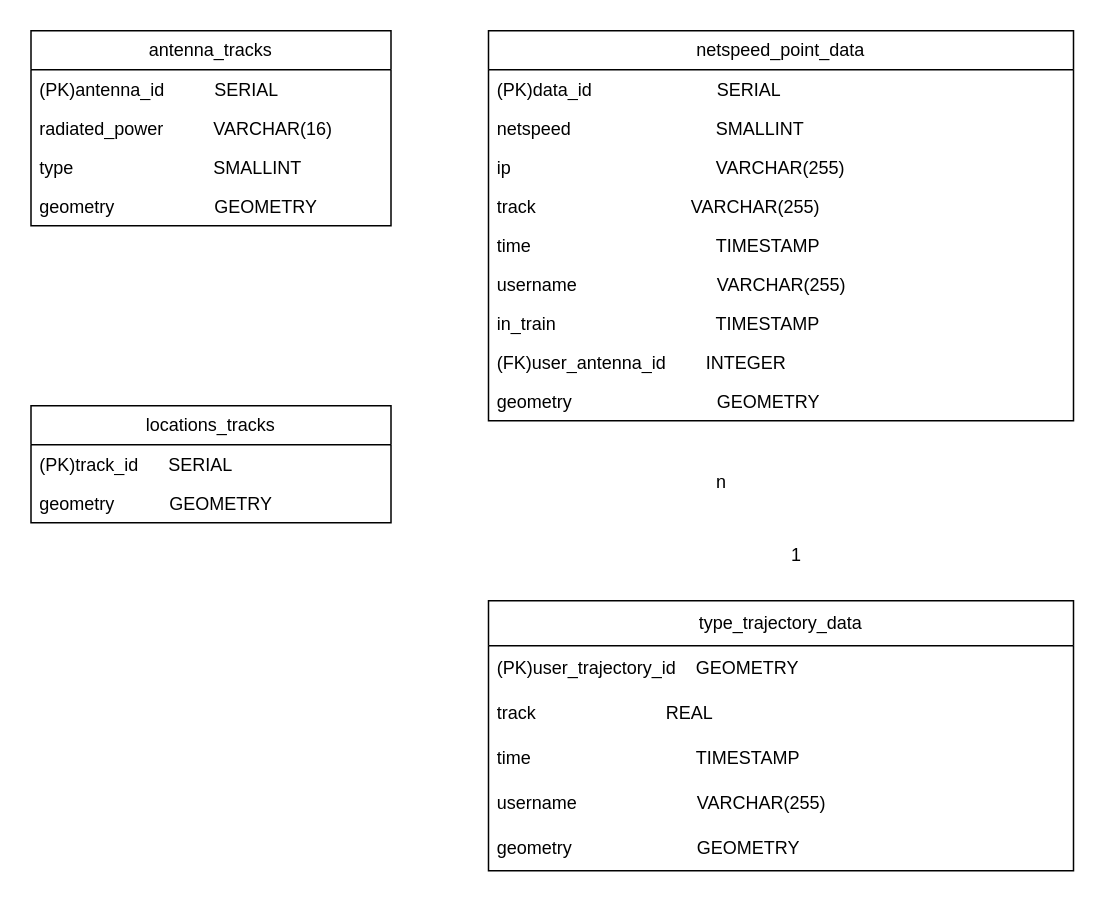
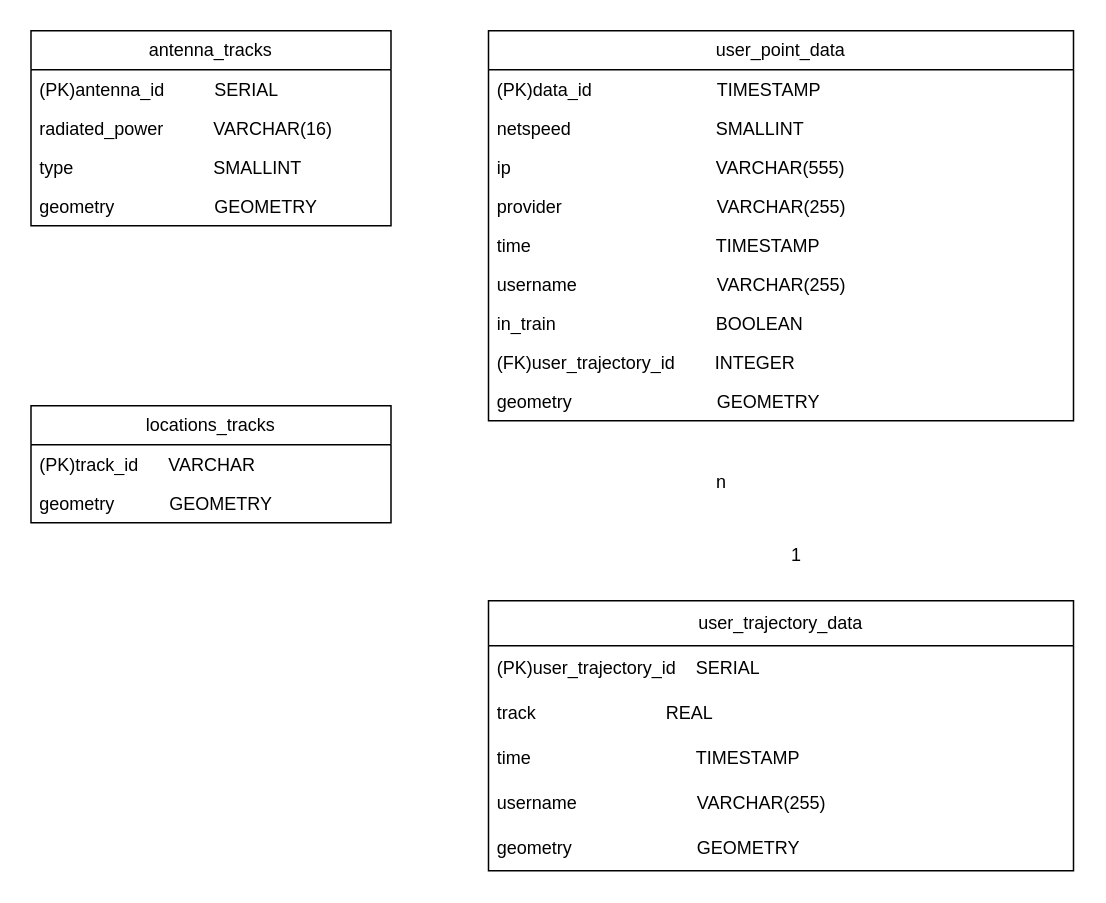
  <mxCell id="0" />
  <mxCell id="1" parent="0" />
  <mxCell id="2" value="antenna_tracks" style="swimlane;fontStyle=0;childLayout=stackLayout;horizontal=1;startSize=26;fillColor=none;horizontalStack=0;resizeParent=1;resizeParentMax=0;resizeLast=0;collapsible=1;marginBottom=0;whiteSpace=wrap;html=1;" parent="1" vertex="1"><mxGeometry x="20" y="20" width="240" height="130" as="geometry" /></mxCell>
  <mxCell id="3" value="(PK)antenna_id&amp;nbsp; &amp;nbsp; &amp;nbsp; &amp;nbsp; &amp;nbsp; SERIAL" style="text;strokeColor=none;fillColor=none;align=left;verticalAlign=top;spacingLeft=4;spacingRight=4;overflow=hidden;rotatable=0;points=[[0,0.5],[1,0.5]];portConstraint=eastwest;whiteSpace=wrap;html=1;" parent="2" vertex="1"><mxGeometry y="26" width="240" height="26" as="geometry" /></mxCell>
  <mxCell id="4" value="radiated_power&amp;nbsp; &amp;nbsp; &amp;nbsp; &amp;nbsp; &amp;nbsp; VARCHAR(16)" style="text;strokeColor=none;fillColor=none;align=left;verticalAlign=top;spacingLeft=4;spacingRight=4;overflow=hidden;rotatable=0;points=[[0,0.5],[1,0.5]];portConstraint=eastwest;whiteSpace=wrap;html=1;" parent="2" vertex="1"><mxGeometry y="52" width="240" height="26" as="geometry" /></mxCell>
  <mxCell id="5" value="type&amp;nbsp; &amp;nbsp; &amp;nbsp; &amp;nbsp; &amp;nbsp; &amp;nbsp; &amp;nbsp; &amp;nbsp; &amp;nbsp; &amp;nbsp; &amp;nbsp; &amp;nbsp; &amp;nbsp; &amp;nbsp; SMALLINT&lt;br&gt;" style="text;strokeColor=none;fillColor=none;align=left;verticalAlign=top;spacingLeft=4;spacingRight=4;overflow=hidden;rotatable=0;points=[[0,0.5],[1,0.5]];portConstraint=eastwest;whiteSpace=wrap;html=1;" parent="2" vertex="1"><mxGeometry y="78" width="240" height="26" as="geometry" /></mxCell>
  <mxCell id="6" value="geometry&amp;nbsp; &amp;nbsp; &amp;nbsp; &amp;nbsp; &amp;nbsp; &amp;nbsp; &amp;nbsp; &amp;nbsp; &amp;nbsp; &amp;nbsp; GEOMETRY" style="text;strokeColor=none;fillColor=none;align=left;verticalAlign=top;spacingLeft=4;spacingRight=4;overflow=hidden;rotatable=0;points=[[0,0.5],[1,0.5]];portConstraint=eastwest;whiteSpace=wrap;html=1;" vertex="1" parent="2"><mxGeometry y="104" width="240" height="26" as="geometry" /></mxCell>
  <mxCell id="7" value="locations_tracks" style="swimlane;fontStyle=0;childLayout=stackLayout;horizontal=1;startSize=26;fillColor=none;horizontalStack=0;resizeParent=1;resizeParentMax=0;resizeLast=0;collapsible=1;marginBottom=0;whiteSpace=wrap;html=1;" parent="1" vertex="1"><mxGeometry x="20" y="270" width="240" height="78" as="geometry" /></mxCell>
- <mxCell id="8" value="(PK)track_id&amp;nbsp; &amp;nbsp; &amp;nbsp; SERIAL" style="text;strokeColor=none;fillColor=none;align=left;verticalAlign=top;spacingLeft=4;spacingRight=4;overflow=hidden;rotatable=0;points=[[0,0.5],[1,0.5]];portConstraint=eastwest;whiteSpace=wrap;html=1;" parent="7" vertex="1"><mxGeometry y="26" width="240" height="26" as="geometry" /></mxCell>
+ <mxCell id="8" value="(PK)track_id&amp;nbsp; &amp;nbsp; &amp;nbsp; VARCHAR" style="text;strokeColor=none;fillColor=none;align=left;verticalAlign=top;spacingLeft=4;spacingRight=4;overflow=hidden;rotatable=0;points=[[0,0.5],[1,0.5]];portConstraint=eastwest;whiteSpace=wrap;html=1;" parent="7" vertex="1"><mxGeometry y="26" width="240" height="26" as="geometry" /></mxCell>
  <mxCell id="9" value="geometry&amp;nbsp; &amp;nbsp; &amp;nbsp; &amp;nbsp; &amp;nbsp; &amp;nbsp;GEOMETRY" style="text;strokeColor=none;fillColor=none;align=left;verticalAlign=top;spacingLeft=4;spacingRight=4;overflow=hidden;rotatable=0;points=[[0,0.5],[1,0.5]];portConstraint=eastwest;whiteSpace=wrap;html=1;" parent="7" vertex="1"><mxGeometry y="52" width="240" height="26" as="geometry" /></mxCell>
- <mxCell id="10" value="netspeed_point_data" style="swimlane;fontStyle=0;childLayout=stackLayout;horizontal=1;startSize=26;fillColor=none;horizontalStack=0;resizeParent=1;resizeParentMax=0;resizeLast=0;collapsible=1;marginBottom=0;whiteSpace=wrap;html=1;" parent="1" vertex="1"><mxGeometry x="325" y="20" width="390" height="260" as="geometry" /></mxCell>
- <mxCell id="11" value="(PK)data_id&amp;nbsp; &amp;nbsp; &amp;nbsp; &amp;nbsp; &amp;nbsp; &amp;nbsp; &amp;nbsp; &amp;nbsp; &amp;nbsp; &amp;nbsp; &amp;nbsp; &amp;nbsp; &amp;nbsp;SERIAL" style="text;strokeColor=none;fillColor=none;align=left;verticalAlign=top;spacingLeft=4;spacingRight=4;overflow=hidden;rotatable=0;points=[[0,0.5],[1,0.5]];portConstraint=eastwest;whiteSpace=wrap;html=1;" parent="10" vertex="1"><mxGeometry y="26" width="390" height="26" as="geometry" /></mxCell>
+ <mxCell id="10" value="user_point_data" style="swimlane;fontStyle=0;childLayout=stackLayout;horizontal=1;startSize=26;fillColor=none;horizontalStack=0;resizeParent=1;resizeParentMax=0;resizeLast=0;collapsible=1;marginBottom=0;whiteSpace=wrap;html=1;" parent="1" vertex="1"><mxGeometry x="325" y="20" width="390" height="260" as="geometry" /></mxCell>
+ <mxCell id="11" value="(PK)data_id&amp;nbsp; &amp;nbsp; &amp;nbsp; &amp;nbsp; &amp;nbsp; &amp;nbsp; &amp;nbsp; &amp;nbsp; &amp;nbsp; &amp;nbsp; &amp;nbsp; &amp;nbsp; &amp;nbsp;TIMESTAMP" style="text;strokeColor=none;fillColor=none;align=left;verticalAlign=top;spacingLeft=4;spacingRight=4;overflow=hidden;rotatable=0;points=[[0,0.5],[1,0.5]];portConstraint=eastwest;whiteSpace=wrap;html=1;" parent="10" vertex="1"><mxGeometry y="26" width="390" height="26" as="geometry" /></mxCell>
  <mxCell id="12" value="netspeed&amp;nbsp; &amp;nbsp; &amp;nbsp; &amp;nbsp; &amp;nbsp; &amp;nbsp; &amp;nbsp; &amp;nbsp; &amp;nbsp; &amp;nbsp; &amp;nbsp; &amp;nbsp; &amp;nbsp; &amp;nbsp; &amp;nbsp;SMALLINT" style="text;strokeColor=none;fillColor=none;align=left;verticalAlign=top;spacingLeft=4;spacingRight=4;overflow=hidden;rotatable=0;points=[[0,0.5],[1,0.5]];portConstraint=eastwest;whiteSpace=wrap;html=1;" parent="10" vertex="1"><mxGeometry y="52" width="390" height="26" as="geometry" /></mxCell>
- <mxCell id="13" value="ip&amp;nbsp; &amp;nbsp; &amp;nbsp; &amp;nbsp; &amp;nbsp; &amp;nbsp; &amp;nbsp; &amp;nbsp; &amp;nbsp; &amp;nbsp; &amp;nbsp; &amp;nbsp; &amp;nbsp; &amp;nbsp; &amp;nbsp; &amp;nbsp; &amp;nbsp; &amp;nbsp; &amp;nbsp; &amp;nbsp; &amp;nbsp;VARCHAR(255)" style="text;strokeColor=none;fillColor=none;align=left;verticalAlign=top;spacingLeft=4;spacingRight=4;overflow=hidden;rotatable=0;points=[[0,0.5],[1,0.5]];portConstraint=eastwest;whiteSpace=wrap;html=1;" vertex="1" parent="10"><mxGeometry y="78" width="390" height="26" as="geometry" /></mxCell>
- <mxCell id="14" value="track&amp;nbsp; &amp;nbsp; &amp;nbsp; &amp;nbsp; &amp;nbsp; &amp;nbsp; &amp;nbsp; &amp;nbsp; &amp;nbsp; &amp;nbsp; &amp;nbsp; &amp;nbsp; &amp;nbsp; &amp;nbsp; &amp;nbsp; &amp;nbsp;VARCHAR(255)" style="text;strokeColor=none;fillColor=none;align=left;verticalAlign=top;spacingLeft=4;spacingRight=4;overflow=hidden;rotatable=0;points=[[0,0.5],[1,0.5]];portConstraint=eastwest;whiteSpace=wrap;html=1;" parent="10" vertex="1"><mxGeometry y="104" width="390" height="26" as="geometry" /></mxCell>
+ <mxCell id="13" value="ip&amp;nbsp; &amp;nbsp; &amp;nbsp; &amp;nbsp; &amp;nbsp; &amp;nbsp; &amp;nbsp; &amp;nbsp; &amp;nbsp; &amp;nbsp; &amp;nbsp; &amp;nbsp; &amp;nbsp; &amp;nbsp; &amp;nbsp; &amp;nbsp; &amp;nbsp; &amp;nbsp; &amp;nbsp; &amp;nbsp; &amp;nbsp;VARCHAR(555)" style="text;strokeColor=none;fillColor=none;align=left;verticalAlign=top;spacingLeft=4;spacingRight=4;overflow=hidden;rotatable=0;points=[[0,0.5],[1,0.5]];portConstraint=eastwest;whiteSpace=wrap;html=1;" vertex="1" parent="10"><mxGeometry y="78" width="390" height="26" as="geometry" /></mxCell>
+ <mxCell id="14" value="provider&amp;nbsp; &amp;nbsp; &amp;nbsp; &amp;nbsp; &amp;nbsp; &amp;nbsp; &amp;nbsp; &amp;nbsp; &amp;nbsp; &amp;nbsp; &amp;nbsp; &amp;nbsp; &amp;nbsp; &amp;nbsp; &amp;nbsp; &amp;nbsp;VARCHAR(255)" style="text;strokeColor=none;fillColor=none;align=left;verticalAlign=top;spacingLeft=4;spacingRight=4;overflow=hidden;rotatable=0;points=[[0,0.5],[1,0.5]];portConstraint=eastwest;whiteSpace=wrap;html=1;" parent="10" vertex="1"><mxGeometry y="104" width="390" height="26" as="geometry" /></mxCell>
  <mxCell id="15" value="time&amp;nbsp; &amp;nbsp; &amp;nbsp; &amp;nbsp; &amp;nbsp; &amp;nbsp; &amp;nbsp; &amp;nbsp; &amp;nbsp; &amp;nbsp; &amp;nbsp; &amp;nbsp; &amp;nbsp; &amp;nbsp; &amp;nbsp; &amp;nbsp; &amp;nbsp; &amp;nbsp; &amp;nbsp;TIMESTAMP" style="text;strokeColor=none;fillColor=none;align=left;verticalAlign=top;spacingLeft=4;spacingRight=4;overflow=hidden;rotatable=0;points=[[0,0.5],[1,0.5]];portConstraint=eastwest;whiteSpace=wrap;html=1;" parent="10" vertex="1"><mxGeometry y="130" width="390" height="26" as="geometry" /></mxCell>
  <mxCell id="16" value="username&amp;nbsp; &amp;nbsp; &amp;nbsp; &amp;nbsp; &amp;nbsp; &amp;nbsp; &amp;nbsp; &amp;nbsp; &amp;nbsp; &amp;nbsp; &amp;nbsp; &amp;nbsp; &amp;nbsp; &amp;nbsp; VARCHAR(255)&amp;nbsp;" style="text;strokeColor=none;fillColor=none;align=left;verticalAlign=top;spacingLeft=4;spacingRight=4;overflow=hidden;rotatable=0;points=[[0,0.5],[1,0.5]];portConstraint=eastwest;whiteSpace=wrap;html=1;" vertex="1" parent="10"><mxGeometry y="156" width="390" height="26" as="geometry" /></mxCell>
- <mxCell id="17" value="in_train&amp;nbsp; &amp;nbsp; &amp;nbsp; &amp;nbsp; &amp;nbsp; &amp;nbsp; &amp;nbsp; &amp;nbsp; &amp;nbsp; &amp;nbsp; &amp;nbsp; &amp;nbsp; &amp;nbsp; &amp;nbsp; &amp;nbsp; &amp;nbsp; TIMESTAMP" style="text;strokeColor=none;fillColor=none;align=left;verticalAlign=top;spacingLeft=4;spacingRight=4;overflow=hidden;rotatable=0;points=[[0,0.5],[1,0.5]];portConstraint=eastwest;whiteSpace=wrap;html=1;" vertex="1" parent="10"><mxGeometry y="182" width="390" height="26" as="geometry" /></mxCell>
- <mxCell id="18" value="(FK)user_antenna_id&amp;nbsp; &amp;nbsp; &amp;nbsp; &amp;nbsp; INTEGER" style="text;strokeColor=none;fillColor=none;align=left;verticalAlign=top;spacingLeft=4;spacingRight=4;overflow=hidden;rotatable=0;points=[[0,0.5],[1,0.5]];portConstraint=eastwest;whiteSpace=wrap;html=1;" parent="10" vertex="1"><mxGeometry y="208" width="390" height="26" as="geometry" /></mxCell>
+ <mxCell id="17" value="in_train&amp;nbsp; &amp;nbsp; &amp;nbsp; &amp;nbsp; &amp;nbsp; &amp;nbsp; &amp;nbsp; &amp;nbsp; &amp;nbsp; &amp;nbsp; &amp;nbsp; &amp;nbsp; &amp;nbsp; &amp;nbsp; &amp;nbsp; &amp;nbsp; BOOLEAN" style="text;strokeColor=none;fillColor=none;align=left;verticalAlign=top;spacingLeft=4;spacingRight=4;overflow=hidden;rotatable=0;points=[[0,0.5],[1,0.5]];portConstraint=eastwest;whiteSpace=wrap;html=1;" vertex="1" parent="10"><mxGeometry y="182" width="390" height="26" as="geometry" /></mxCell>
+ <mxCell id="18" value="(FK)user_trajectory_id&amp;nbsp; &amp;nbsp; &amp;nbsp; &amp;nbsp; INTEGER" style="text;strokeColor=none;fillColor=none;align=left;verticalAlign=top;spacingLeft=4;spacingRight=4;overflow=hidden;rotatable=0;points=[[0,0.5],[1,0.5]];portConstraint=eastwest;whiteSpace=wrap;html=1;" parent="10" vertex="1"><mxGeometry y="208" width="390" height="26" as="geometry" /></mxCell>
  <mxCell id="19" value="geometry&amp;nbsp; &amp;nbsp; &amp;nbsp; &amp;nbsp; &amp;nbsp; &amp;nbsp; &amp;nbsp; &amp;nbsp; &amp;nbsp; &amp;nbsp; &amp;nbsp; &amp;nbsp; &amp;nbsp; &amp;nbsp; &amp;nbsp;GEOMETRY" style="text;strokeColor=none;fillColor=none;align=left;verticalAlign=top;spacingLeft=4;spacingRight=4;overflow=hidden;rotatable=0;points=[[0,0.5],[1,0.5]];portConstraint=eastwest;whiteSpace=wrap;html=1;" vertex="1" parent="10"><mxGeometry y="234" width="390" height="26" as="geometry" /></mxCell>
  <mxCell id="20" value="n" style="text;html=1;align=center;verticalAlign=middle;resizable=0;points=[];autosize=1;strokeColor=none;fillColor=none;rotation=0;" parent="1" vertex="1"><mxGeometry x="465" y="306" width="30" height="30" as="geometry" /></mxCell>
  <mxCell id="21" value="1" style="text;html=1;align=center;verticalAlign=middle;resizable=0;points=[];autosize=1;strokeColor=none;fillColor=none;" parent="1" vertex="1"><mxGeometry x="515" y="355" width="30" height="30" as="geometry" /></mxCell>
- <mxCell id="22" value="type_trajectory_data" style="swimlane;fontStyle=0;childLayout=stackLayout;horizontal=1;startSize=30;horizontalStack=0;resizeParent=1;resizeParentMax=0;resizeLast=0;collapsible=1;marginBottom=0;whiteSpace=wrap;html=1;fillColor=none;" parent="1" vertex="1"><mxGeometry x="325" y="400" width="390" height="180" as="geometry" /></mxCell>
- <mxCell id="23" value="(PK)user_trajectory_id&amp;nbsp; &amp;nbsp; GEOMETRY" style="text;strokeColor=none;fillColor=none;align=left;verticalAlign=middle;spacingLeft=4;spacingRight=4;overflow=hidden;points=[[0,0.5],[1,0.5]];portConstraint=eastwest;rotatable=0;whiteSpace=wrap;html=1;" parent="22" vertex="1"><mxGeometry y="30" width="390" height="30" as="geometry" /></mxCell>
+ <mxCell id="22" value="user_trajectory_data" style="swimlane;fontStyle=0;childLayout=stackLayout;horizontal=1;startSize=30;horizontalStack=0;resizeParent=1;resizeParentMax=0;resizeLast=0;collapsible=1;marginBottom=0;whiteSpace=wrap;html=1;fillColor=none;" parent="1" vertex="1"><mxGeometry x="325" y="400" width="390" height="180" as="geometry" /></mxCell>
+ <mxCell id="23" value="(PK)user_trajectory_id&amp;nbsp; &amp;nbsp; SERIAL" style="text;strokeColor=none;fillColor=none;align=left;verticalAlign=middle;spacingLeft=4;spacingRight=4;overflow=hidden;points=[[0,0.5],[1,0.5]];portConstraint=eastwest;rotatable=0;whiteSpace=wrap;html=1;" parent="22" vertex="1"><mxGeometry y="30" width="390" height="30" as="geometry" /></mxCell>
  <mxCell id="24" value="track&amp;nbsp; &amp;nbsp; &amp;nbsp; &amp;nbsp; &amp;nbsp; &amp;nbsp; &amp;nbsp; &amp;nbsp; &amp;nbsp; &amp;nbsp; &amp;nbsp; &amp;nbsp; &amp;nbsp; REAL" style="text;strokeColor=none;fillColor=none;align=left;verticalAlign=middle;spacingLeft=4;spacingRight=4;overflow=hidden;points=[[0,0.5],[1,0.5]];portConstraint=eastwest;rotatable=0;whiteSpace=wrap;html=1;" parent="22" vertex="1"><mxGeometry y="60" width="390" height="30" as="geometry" /></mxCell>
  <mxCell id="25" value="time&amp;nbsp; &amp;nbsp; &amp;nbsp; &amp;nbsp; &amp;nbsp; &amp;nbsp; &amp;nbsp; &amp;nbsp; &amp;nbsp; &amp;nbsp; &amp;nbsp; &amp;nbsp; &amp;nbsp; &amp;nbsp; &amp;nbsp; &amp;nbsp; &amp;nbsp;TIMESTAMP" style="text;strokeColor=none;fillColor=none;align=left;verticalAlign=middle;spacingLeft=4;spacingRight=4;overflow=hidden;points=[[0,0.5],[1,0.5]];portConstraint=eastwest;rotatable=0;whiteSpace=wrap;html=1;" parent="22" vertex="1"><mxGeometry y="90" width="390" height="30" as="geometry" /></mxCell>
  <mxCell id="26" value="username&amp;nbsp; &amp;nbsp; &amp;nbsp; &amp;nbsp; &amp;nbsp; &amp;nbsp; &amp;nbsp; &amp;nbsp; &amp;nbsp; &amp;nbsp; &amp;nbsp; &amp;nbsp; VARCHAR(255)" style="text;strokeColor=none;fillColor=none;align=left;verticalAlign=middle;spacingLeft=4;spacingRight=4;overflow=hidden;points=[[0,0.5],[1,0.5]];portConstraint=eastwest;rotatable=0;whiteSpace=wrap;html=1;" parent="22" vertex="1"><mxGeometry y="120" width="390" height="30" as="geometry" /></mxCell>
  <mxCell id="27" value="geometry&amp;nbsp; &amp;nbsp; &amp;nbsp; &amp;nbsp; &amp;nbsp; &amp;nbsp; &amp;nbsp; &amp;nbsp; &amp;nbsp; &amp;nbsp; &amp;nbsp; &amp;nbsp; &amp;nbsp;GEOMETRY" style="text;strokeColor=none;fillColor=none;align=left;verticalAlign=middle;spacingLeft=4;spacingRight=4;overflow=hidden;points=[[0,0.5],[1,0.5]];portConstraint=eastwest;rotatable=0;whiteSpace=wrap;html=1;" parent="22" vertex="1"><mxGeometry y="150" width="390" height="30" as="geometry" /></mxCell>
